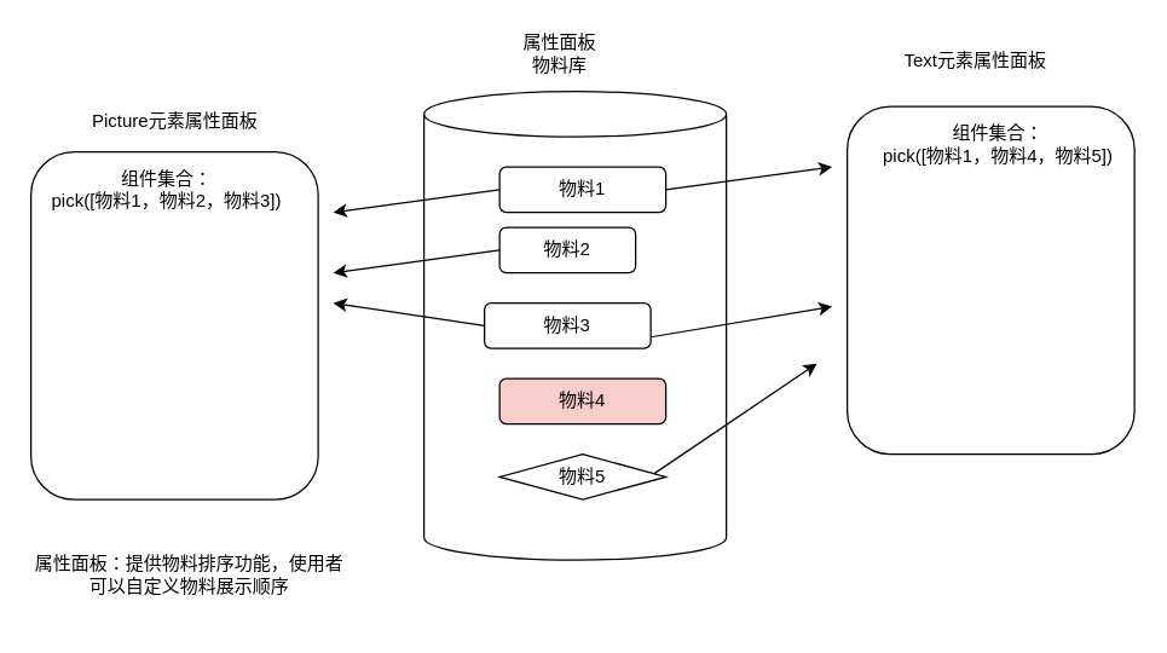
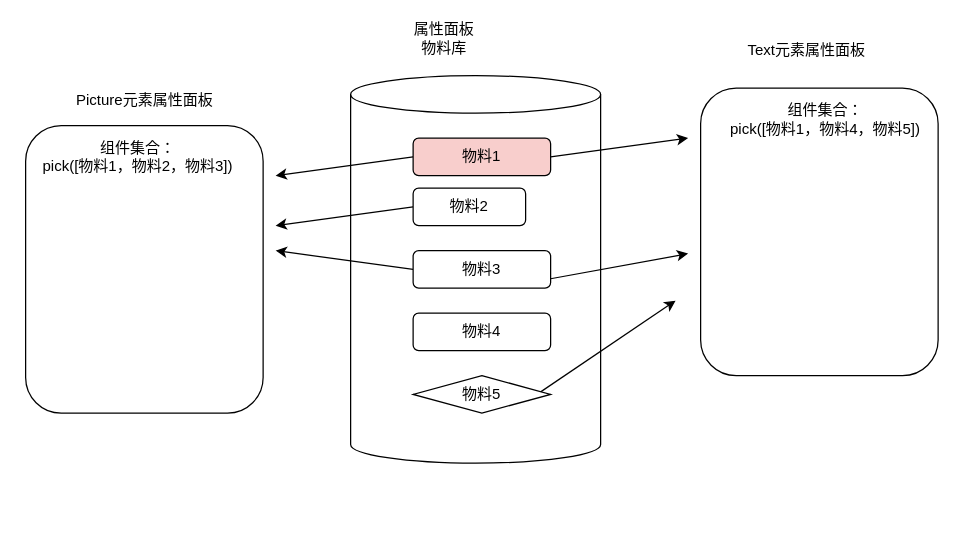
  <mxCell id="0" />
  <mxCell id="1" parent="0" />
  <mxCell id="2" value="" style="shape=cylinder3;whiteSpace=wrap;html=1;boundedLbl=1;backgroundOutline=1;size=15;align=left;" vertex="1" parent="1"><mxGeometry x="280" y="60" width="200" height="310" as="geometry" /></mxCell>
  <mxCell id="3" style="edgeStyle=none;html=1;exitX=1;exitY=0.5;exitDx=0;exitDy=0;entryX=0;entryY=1;entryDx=0;entryDy=0;" edge="1" parent="1" source="5"><mxGeometry relative="1" as="geometry"><mxPoint x="550" y="110" as="targetPoint" /></mxGeometry></mxCell>
  <mxCell id="4" style="edgeStyle=none;html=1;exitX=0;exitY=0.5;exitDx=0;exitDy=0;" edge="1" parent="1" source="5"><mxGeometry relative="1" as="geometry"><mxPoint x="220" y="140" as="targetPoint" /></mxGeometry></mxCell>
- <mxCell id="5" value="物料1" style="rounded=1;whiteSpace=wrap;html=1;" vertex="1" parent="1"><mxGeometry x="330" y="110" width="110" height="30" as="geometry" /></mxCell>
+ <mxCell id="5" value="物料1" style="rounded=1;whiteSpace=wrap;html=1;fillColor=#f8cecc;" vertex="1" parent="1"><mxGeometry x="330" y="110" width="110" height="30" as="geometry" /></mxCell>
  <mxCell id="6" style="edgeStyle=none;html=1;exitX=0;exitY=0.5;exitDx=0;exitDy=0;" edge="1" parent="1" source="7"><mxGeometry relative="1" as="geometry"><mxPoint x="220" y="180" as="targetPoint" /></mxGeometry></mxCell>
  <mxCell id="7" value="物料2" style="rounded=1;whiteSpace=wrap;html=1;" vertex="1" parent="1"><mxGeometry x="330" y="150" width="90" height="30" as="geometry" /></mxCell>
  <mxCell id="8" style="edgeStyle=none;html=1;exitX=1;exitY=0.75;exitDx=0;exitDy=0;" edge="1" parent="1" source="10"><mxGeometry relative="1" as="geometry"><mxPoint x="550" y="202.378" as="targetPoint" /></mxGeometry></mxCell>
  <mxCell id="9" style="edgeStyle=none;html=1;exitX=0;exitY=0.5;exitDx=0;exitDy=0;" edge="1" parent="1" source="10"><mxGeometry relative="1" as="geometry"><mxPoint x="220" y="200" as="targetPoint" /></mxGeometry></mxCell>
- <mxCell id="10" value="物料3" style="rounded=1;whiteSpace=wrap;html=1;" vertex="1" parent="1"><mxGeometry x="320" y="200" width="110" height="30" as="geometry" /></mxCell>
- <mxCell id="11" value="物料4" style="rounded=1;whiteSpace=wrap;html=1;fillColor=#f8cecc;" vertex="1" parent="1"><mxGeometry x="330" y="250" width="110" height="30" as="geometry" /></mxCell>
+ <mxCell id="10" value="物料3" style="rounded=1;whiteSpace=wrap;html=1;" vertex="1" parent="1"><mxGeometry x="330" y="200" width="110" height="30" as="geometry" /></mxCell>
+ <mxCell id="11" value="物料4" style="rounded=1;whiteSpace=wrap;html=1;" vertex="1" parent="1"><mxGeometry x="330" y="250" width="110" height="30" as="geometry" /></mxCell>
  <mxCell id="12" style="edgeStyle=none;html=1;exitX=1;exitY=0.75;exitDx=0;exitDy=0;" edge="1" parent="1" source="13"><mxGeometry relative="1" as="geometry"><mxPoint x="540" y="240" as="targetPoint" /></mxGeometry></mxCell>
  <mxCell id="13" value="物料5" style="rhombus;whiteSpace=wrap;html=1;" vertex="1" parent="1"><mxGeometry x="330" y="300" width="110" height="30" as="geometry" /></mxCell>
  <mxCell id="14" value="&lt;div style=&quot;&quot;&gt;&lt;/div&gt;" style="rounded=1;whiteSpace=wrap;html=1;align=center;" vertex="1" parent="1"><mxGeometry x="560" y="70" width="190" height="230" as="geometry" /></mxCell>
  <mxCell id="15" value="Text元素属性面板" style="text;html=1;strokeColor=none;fillColor=none;align=center;verticalAlign=middle;whiteSpace=wrap;rounded=0;" vertex="1" parent="1"><mxGeometry x="590" y="30" width="110" height="20" as="geometry" /></mxCell>
  <mxCell id="16" value="组件集合：&lt;br&gt;pick([物料1，物料4，物料5])" style="text;html=1;strokeColor=none;fillColor=none;align=center;verticalAlign=middle;whiteSpace=wrap;rounded=0;" vertex="1" parent="1"><mxGeometry x="570" y="80" width="180" height="30" as="geometry" /></mxCell>
  <mxCell id="17" value="&lt;div style=&quot;&quot;&gt;&lt;/div&gt;" style="rounded=1;whiteSpace=wrap;html=1;align=center;" vertex="1" parent="1"><mxGeometry x="20" y="100" width="190" height="230" as="geometry" /></mxCell>
  <mxCell id="18" value="Picture元素属性面板" style="text;html=1;strokeColor=none;fillColor=none;align=center;verticalAlign=middle;whiteSpace=wrap;rounded=0;" vertex="1" parent="1"><mxGeometry x="47.5" y="70" width="135" height="20" as="geometry" /></mxCell>
  <mxCell id="19" value="组件集合：&lt;br&gt;pick([物料1，物料2，物料3])" style="text;html=1;strokeColor=none;fillColor=none;align=center;verticalAlign=middle;whiteSpace=wrap;rounded=0;" vertex="1" parent="1"><mxGeometry x="20" y="110" width="180" height="30" as="geometry" /></mxCell>
- <mxCell id="20" value="属性面板物料库" style="text;html=1;strokeColor=none;fillColor=none;align=center;verticalAlign=middle;whiteSpace=wrap;rounded=0;" vertex="1" parent="1"><mxGeometry x="340" y="20" width="60" height="30" as="geometry" /></mxCell>
- <mxCell id="21" value="属性面板：提供物料排序功能，使用者可以自定义物料展示顺序" style="text;strokeColor=none;align=center;fillColor=none;html=1;verticalAlign=middle;whiteSpace=wrap;rounded=0;" vertex="1" parent="1"><mxGeometry x="20" y="350" width="210" height="60" as="geometry" /></mxCell>
+ <mxCell id="20" value="属性面板物料库" style="text;html=1;strokeColor=none;fillColor=none;align=center;verticalAlign=middle;whiteSpace=wrap;rounded=0;" vertex="1" parent="1"><mxGeometry x="325" y="15" width="60" height="30" as="geometry" /></mxCell>
